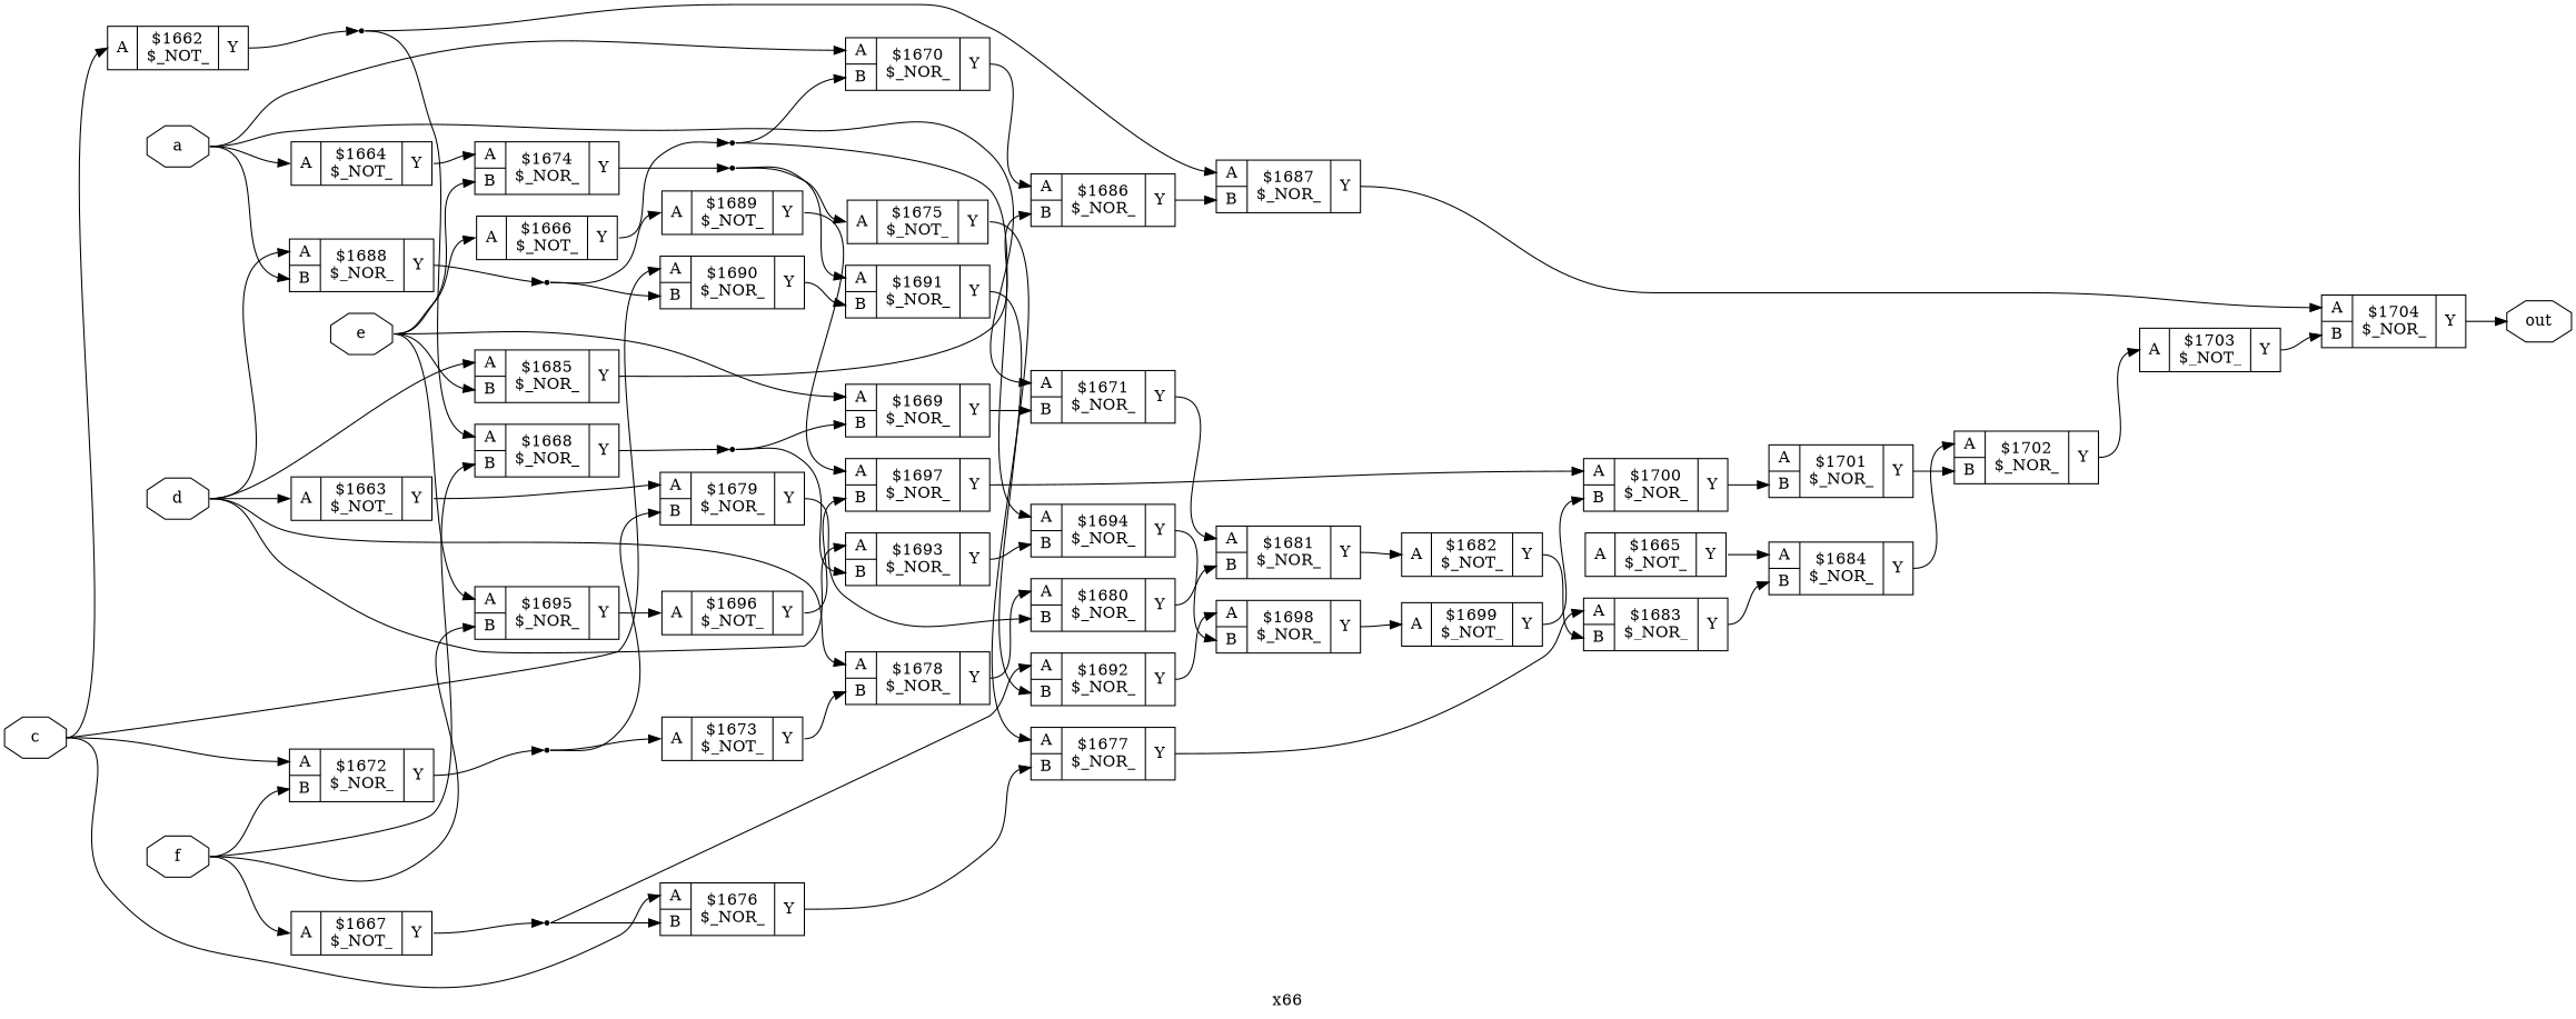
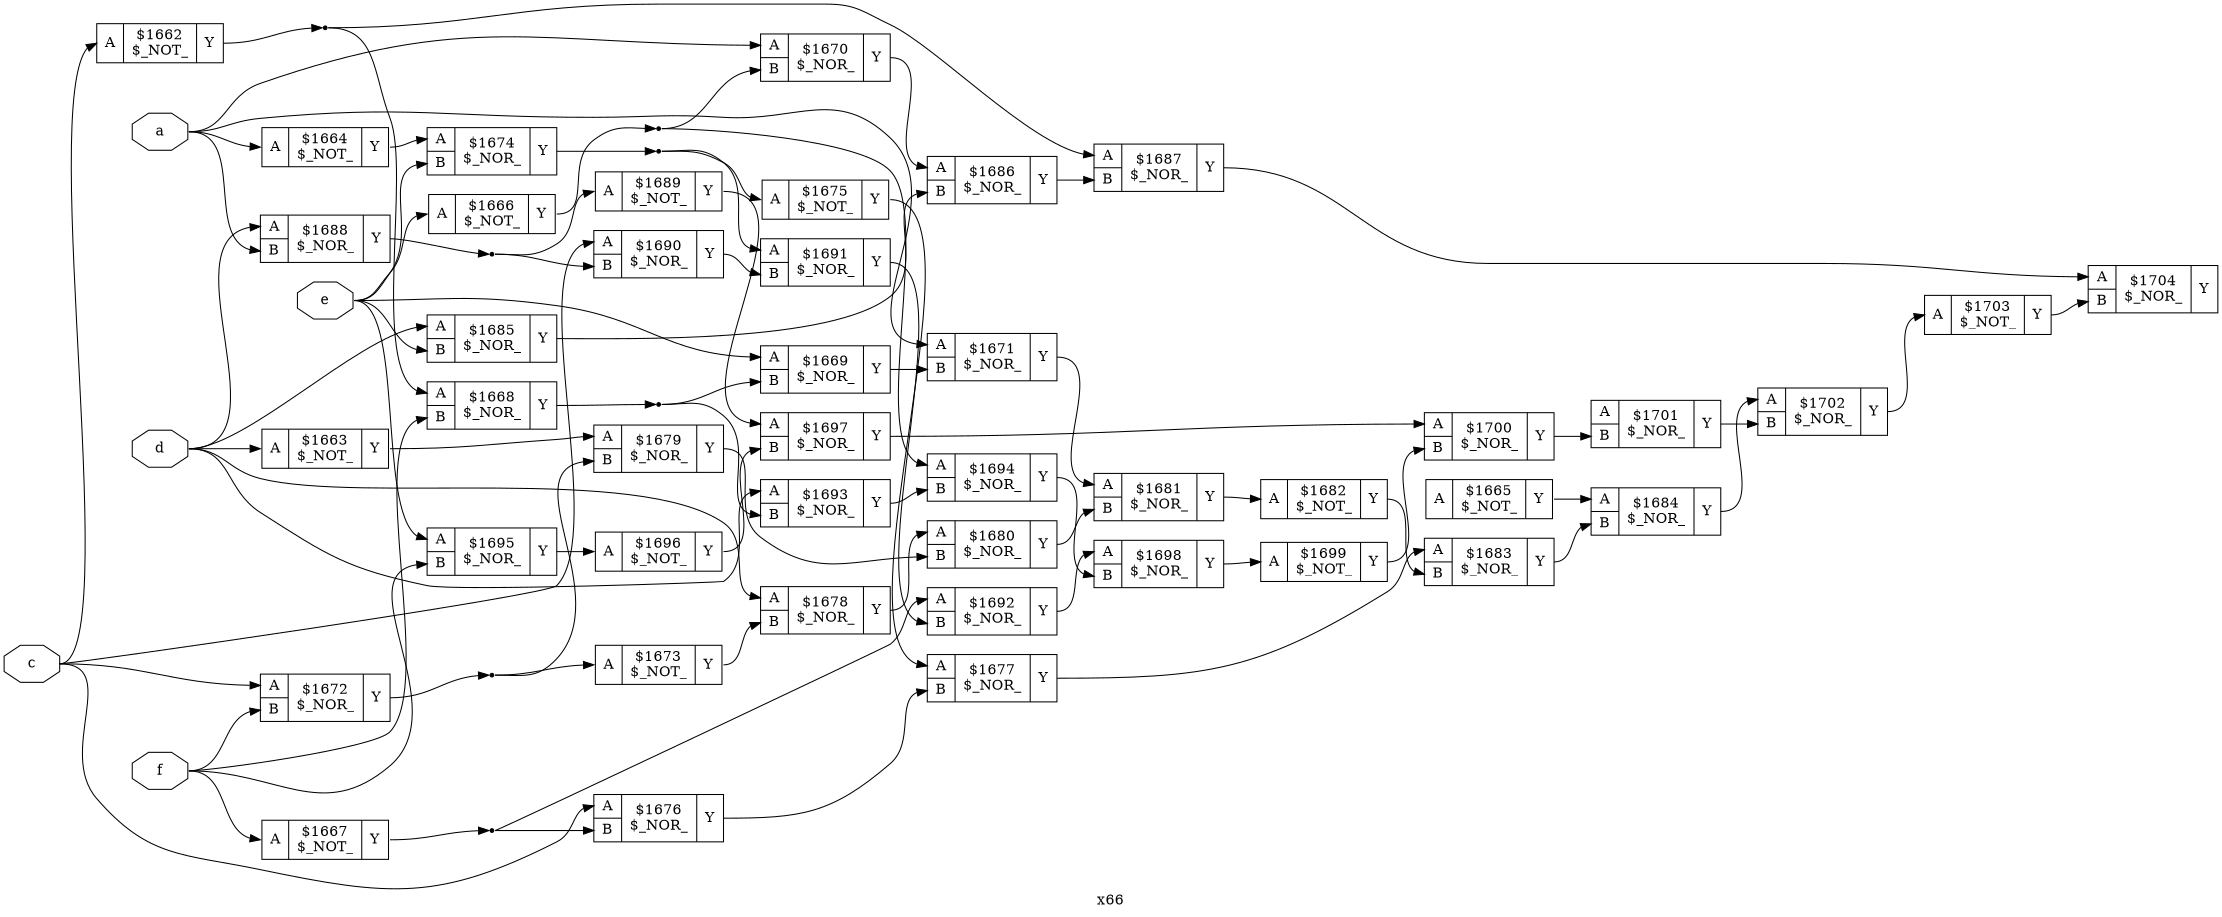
  digraph {
    label=x66
    rankdir=LR
    remincross=true
    node [shape=record]
    edge [color=black headport="p50:w" tailport="p51:e"]
    n43 [color=black fontcolor=black label=a shape=octagon]
    c54 [label="{{<p50> A}|$1664\n$_NOT_|{<p51> Y}}"]
    c61 [label="{{<p50> A|<p58> B}|$1670\n$_NOR_|{<p51> Y}}"]
    c62 [label="{{<p50> A|<p58> B}|$1671\n$_NOR_|{<p51> Y}}"]
    c79 [label="{{<p50> A|<p58> B}|$1688\n$_NOR_|{<p51> Y}}"]
    c65 [label="{{<p50> A|<p58> B}|$1674\n$_NOR_|{<p51> Y}}"]
    c77 [label="{{<p50> A|<p58> B}|$1686\n$_NOR_|{<p51> Y}}"]
    c72 [label="{{<p50> A|<p58> B}|$1681\n$_NOR_|{<p51> Y}}"]
    n25 [shape=point]
    c55 [label="{{<p50> A}|$1665\n$_NOT_|{<p51> Y}}"]
    c75 [label="{{<p50> A|<p58> B}|$1684\n$_NOR_|{<p51> Y}}"]
    c92 [label="{{<p50> A|<p58> B}|$1701\n$_NOR_|{<p51> Y}}"]
    c93 [label="{{<p50> A|<p58> B}|$1702\n$_NOR_|{<p51> Y}}"]
    n45 [color=black fontcolor=black label=c shape=octagon]
    c52 [label="{{<p50> A}|$1662\n$_NOT_|{<p51> Y}}"]
    c63 [label="{{<p50> A|<p58> B}|$1672\n$_NOR_|{<p51> Y}}"]
    c67 [label="{{<p50> A|<p58> B}|$1676\n$_NOR_|{<p51> Y}}"]
    c81 [label="{{<p50> A|<p58> B}|$1690\n$_NOR_|{<p51> Y}}"]
    n41 [shape=point]
    n9 [shape=point]
    c68 [label="{{<p50> A|<p58> B}|$1677\n$_NOR_|{<p51> Y}}"]
    c82 [label="{{<p50> A|<p58> B}|$1691\n$_NOR_|{<p51> Y}}"]
    n46 [color=black fontcolor=black label=d shape=octagon]
    c53 [label="{{<p50> A}|$1663\n$_NOT_|{<p51> Y}}"]
    c69 [label="{{<p50> A|<p58> B}|$1678\n$_NOR_|{<p51> Y}}"]
    c76 [label="{{<p50> A|<p58> B}|$1685\n$_NOR_|{<p51> Y}}"]
    c84 [label="{{<p50> A|<p58> B}|$1693\n$_NOR_|{<p51> Y}}"]
    c70 [label="{{<p50> A|<p58> B}|$1679\n$_NOR_|{<p51> Y}}"]
    c71 [label="{{<p50> A|<p58> B}|$1680\n$_NOR_|{<p51> Y}}"]
    c85 [label="{{<p50> A|<p58> B}|$1694\n$_NOR_|{<p51> Y}}"]
    n47 [color=black fontcolor=black label=e shape=octagon]
    c56 [label="{{<p50> A}|$1666\n$_NOT_|{<p51> Y}}"]
    c60 [label="{{<p50> A|<p58> B}|$1669\n$_NOR_|{<p51> Y}}"]
    c86 [label="{{<p50> A|<p58> B}|$1695\n$_NOR_|{<p51> Y}}"]
    n3 [shape=point]
    n11 [shape=point]
    c87 [label="{{<p50> A}|$1696\n$_NOT_|{<p51> Y}}"]
    n48 [color=black fontcolor=black label=f shape=octagon]
    c57 [label="{{<p50> A}|$1667\n$_NOT_|{<p51> Y}}"]
    c59 [label="{{<p50> A|<p58> B}|$1668\n$_NOR_|{<p51> Y}}"]
    n4 [shape=point]
    n5 [shape=point]
-   n49 [color=black fontcolor=black label=out shape=octagon]
    c78 [label="{{<p50> A|<p58> B}|$1687\n$_NOR_|{<p51> Y}}"]
    c83 [label="{{<p50> A|<p58> B}|$1692\n$_NOR_|{<p51> Y}}"]
    c73 [label="{{<p50> A}|$1682\n$_NOT_|{<p51> Y}}"]
    c64 [label="{{<p50> A}|$1673\n$_NOT_|{<p51> Y}}"]
    c66 [label="{{<p50> A}|$1675\n$_NOT_|{<p51> Y}}"]
    c74 [label="{{<p50> A|<p58> B}|$1683\n$_NOR_|{<p51> Y}}"]
    c94 [label="{{<p50> A}|$1703\n$_NOT_|{<p51> Y}}"]
    c95 [label="{{<p50> A|<p58> B}|$1704\n$_NOR_|{<p51> Y}}"]
    c80 [label="{{<p50> A}|$1689\n$_NOT_|{<p51> Y}}"]
    c88 [label="{{<p50> A|<p58> B}|$1697\n$_NOR_|{<p51> Y}}"]
    c91 [label="{{<p50> A|<p58> B}|$1700\n$_NOR_|{<p51> Y}}"]
    c89 [label="{{<p50> A|<p58> B}|$1698\n$_NOR_|{<p51> Y}}"]
    c90 [label="{{<p50> A}|$1699\n$_NOT_|{<p51> Y}}"]
    n43 -> c54 [tailport=e]
    n43 -> c61 [tailport=e]
    n43 -> c62 [tailport=e]
    n43 -> c79 [headport="p58:w" tailport=e]
    c54 -> c65
    c61 -> c77
    c62 -> c72
    c79 -> n25 [headport=w]
    c65 -> n11 [headport=w]
    c77 -> c78 [headport="p58:w"]
    c72 -> c73
    n25 -> c81 [headport="p58:w" tailport=e]
    n25 -> c80 [tailport=e]
    c55 -> c75
    c75 -> c93
    c92 -> c93 [headport="p58:w"]
    c93 -> c94
    n45 -> c52 [tailport=e]
    n45 -> c63 [tailport=e]
    n45 -> c67 [tailport=e]
    n45 -> c81 [tailport=e]
    c52 -> n41 [headport=w]
    c63 -> n9 [headport=w]
    c67 -> c68 [headport="p58:w"]
    c81 -> c82 [headport="p58:w"]
    n41 -> c59 [tailport=e]
    n41 -> c78 [tailport=e]
    n9 -> c70 [headport="p58:w" tailport=e]
    n9 -> c64 [tailport=e]
    c68 -> c74
    c82 -> c83 [headport="p58:w"]
    n46 -> c79 [tailport=e]
    n46 -> c53 [tailport=e]
    n46 -> c69 [tailport=e]
    n46 -> c76 [tailport=e]
    n46 -> c84 [tailport=e]
    c53 -> c70
    c69 -> c71
    c76 -> c77 [headport="p58:w"]
    c84 -> c85 [headport="p58:w"]
    c70 -> c71 [headport="p58:w"]
    c71 -> c72 [headport="p58:w"]
    c85 -> c89 [headport="p58:w"]
    n47 -> c65 [headport="p58:w" tailport=e]
    n47 -> c76 [headport="p58:w" tailport=e]
    n47 -> c56 [tailport=e]
    n47 -> c60 [tailport=e]
    n47 -> c86 [tailport=e]
    c56 -> n3 [headport=w]
    c60 -> c62 [headport="p58:w"]
    c86 -> c87
    n3 -> c61 [headport="p58:w" tailport=e]
    n3 -> c85 [tailport=e]
    n11 -> c82 [tailport=e]
    n11 -> c66 [tailport=e]
    c87 -> c88 [headport="p58:w"]
    n48 -> c63 [headport="p58:w" tailport=e]
    n48 -> c86 [headport="p58:w" tailport=e]
    n48 -> c57 [tailport=e]
    n48 -> c59 [headport="p58:w" tailport=e]
    c57 -> n4 [headport=w]
    c59 -> n5 [headport=w]
    n4 -> c67 [headport="p58:w" tailport=e]
    n4 -> c83 [tailport=e]
    n5 -> c84 [headport="p58:w" tailport=e]
    n5 -> c60 [headport="p58:w" tailport=e]
    c78 -> c95
    c83 -> c89
    c73 -> c74 [headport="p58:w"]
    c64 -> c69 [headport="p58:w"]
    c66 -> c68
    c74 -> c75 [headport="p58:w"]
    c94 -> c95 [headport="p58:w"]
-   c95 -> n49 [headport=w]
    c80 -> c88
    c88 -> c91
    c91 -> c92 [headport="p58:w"]
    c89 -> c90
    c90 -> c91 [headport="p58:w"]
  }
